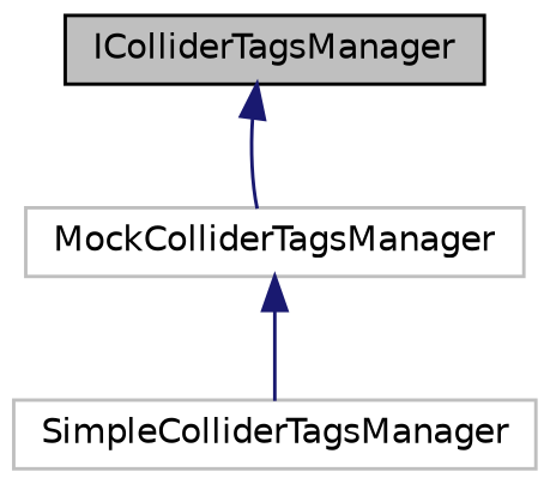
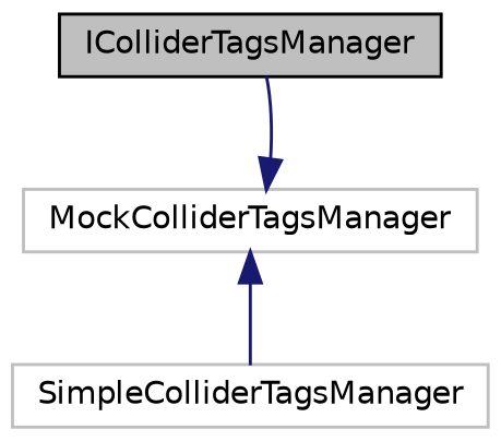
  digraph {
    node [color=grey75 fillcolor=white fontname=Helvetica fontsize=10 shape=record style=filled]
    edge [color=midnightblue dir=back fontname=Helvetica fontsize=10 labelfontname=Helvetica labelfontsize=10 style=solid]
    n1 [color=black fillcolor=grey75 fontcolor=black height=0.2 label=IColliderTagsManager width=0.4]
    n2 [height=0.2 label=MockColliderTagsManager width=0.4]
    n3 [height=0.2 label=SimpleColliderTagsManager width=0.4]
-   n1 -> n2
+   n2 -> n1
    n2 -> n3
  }
